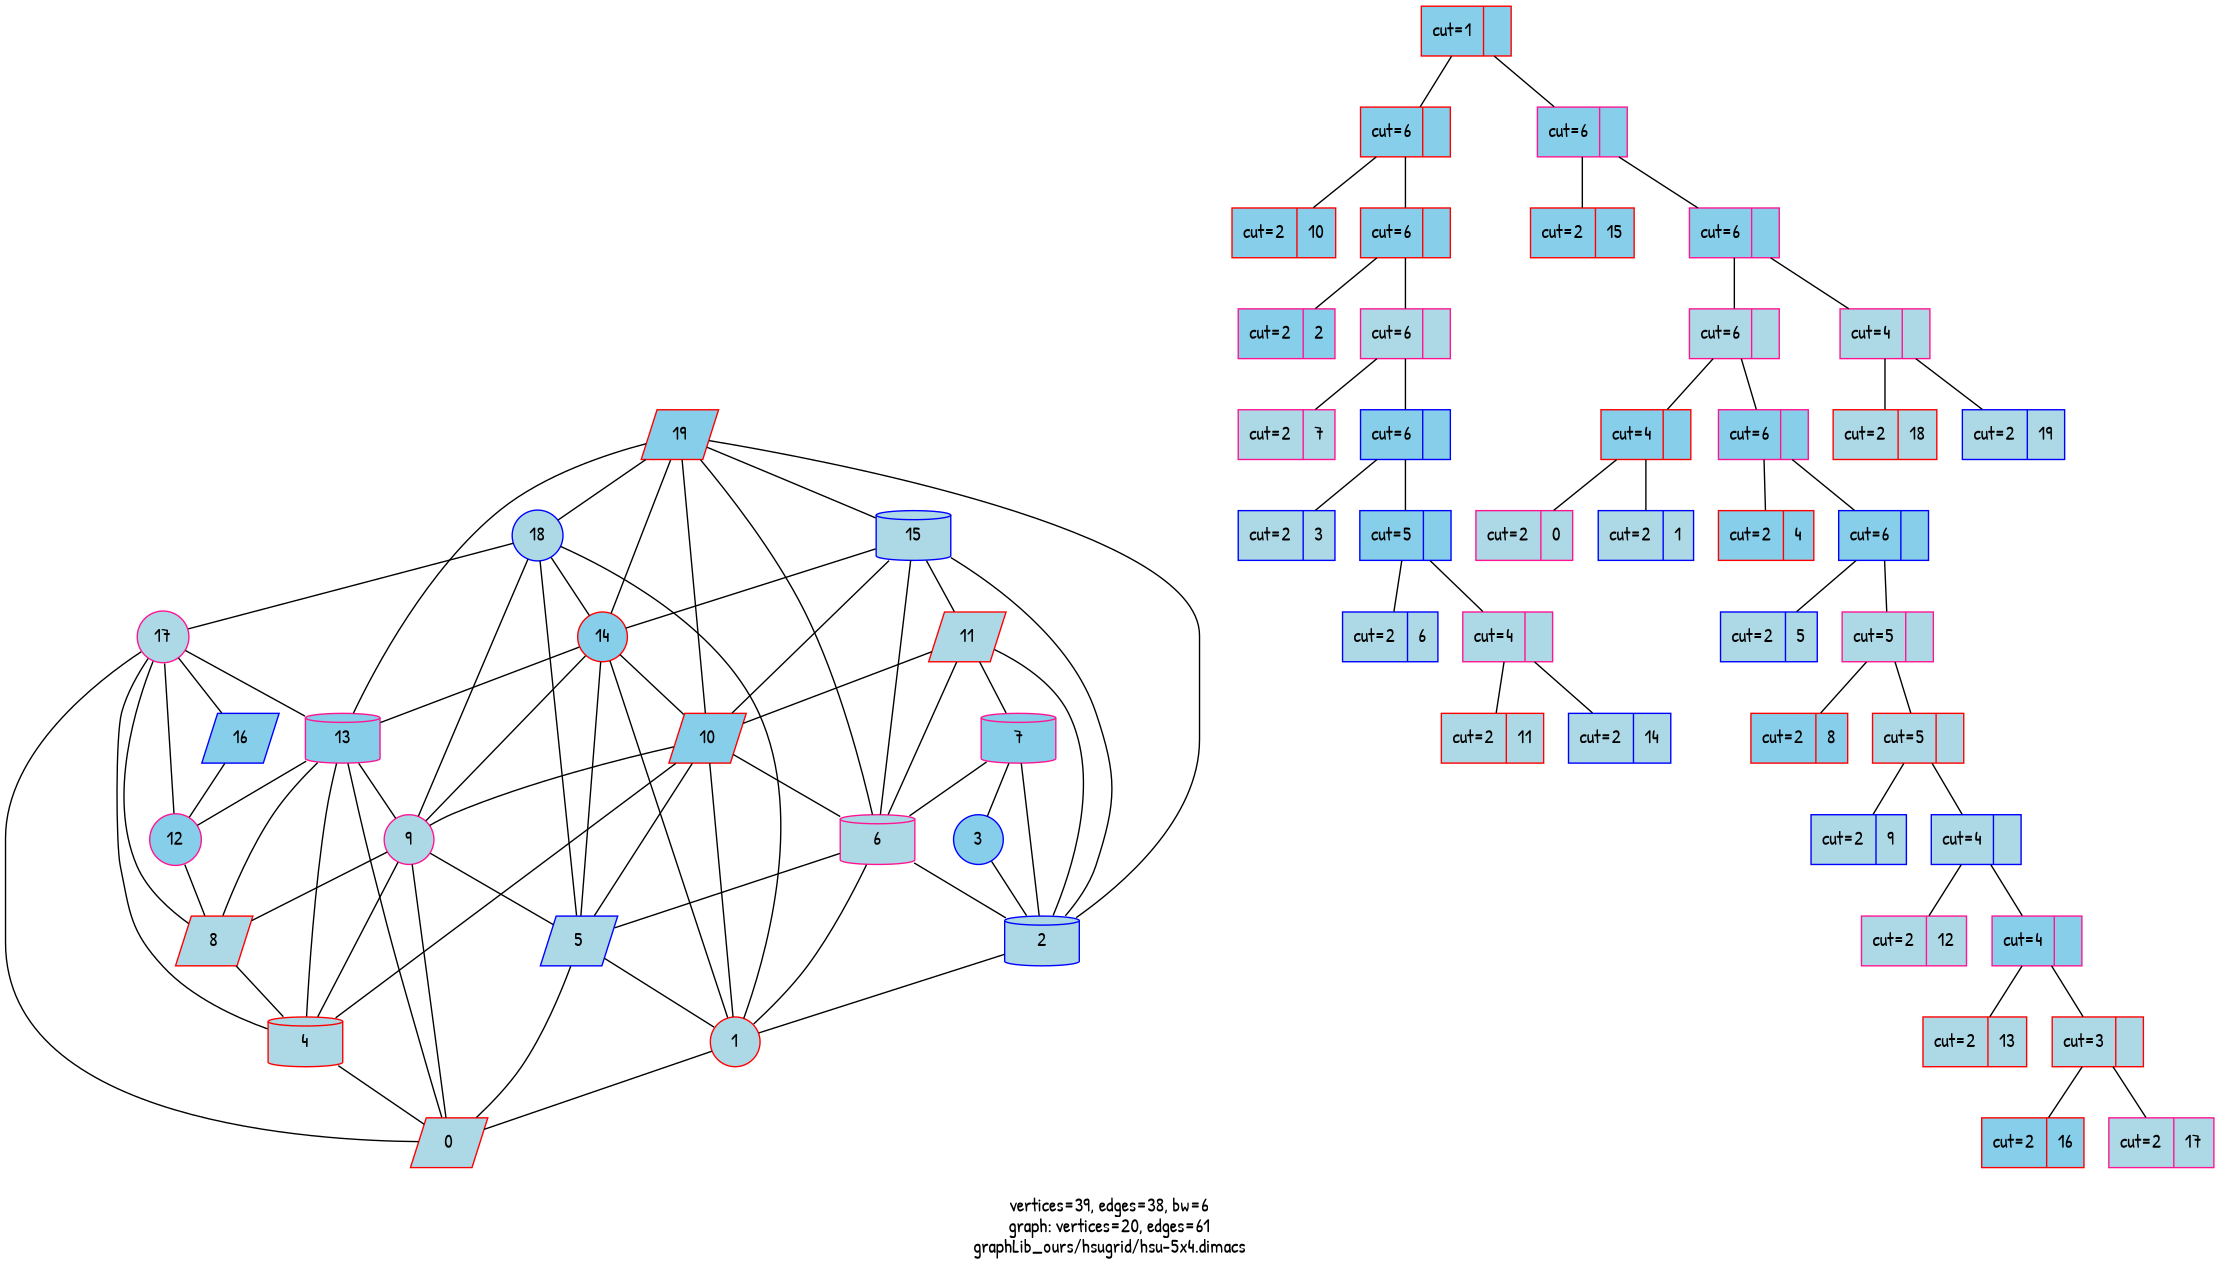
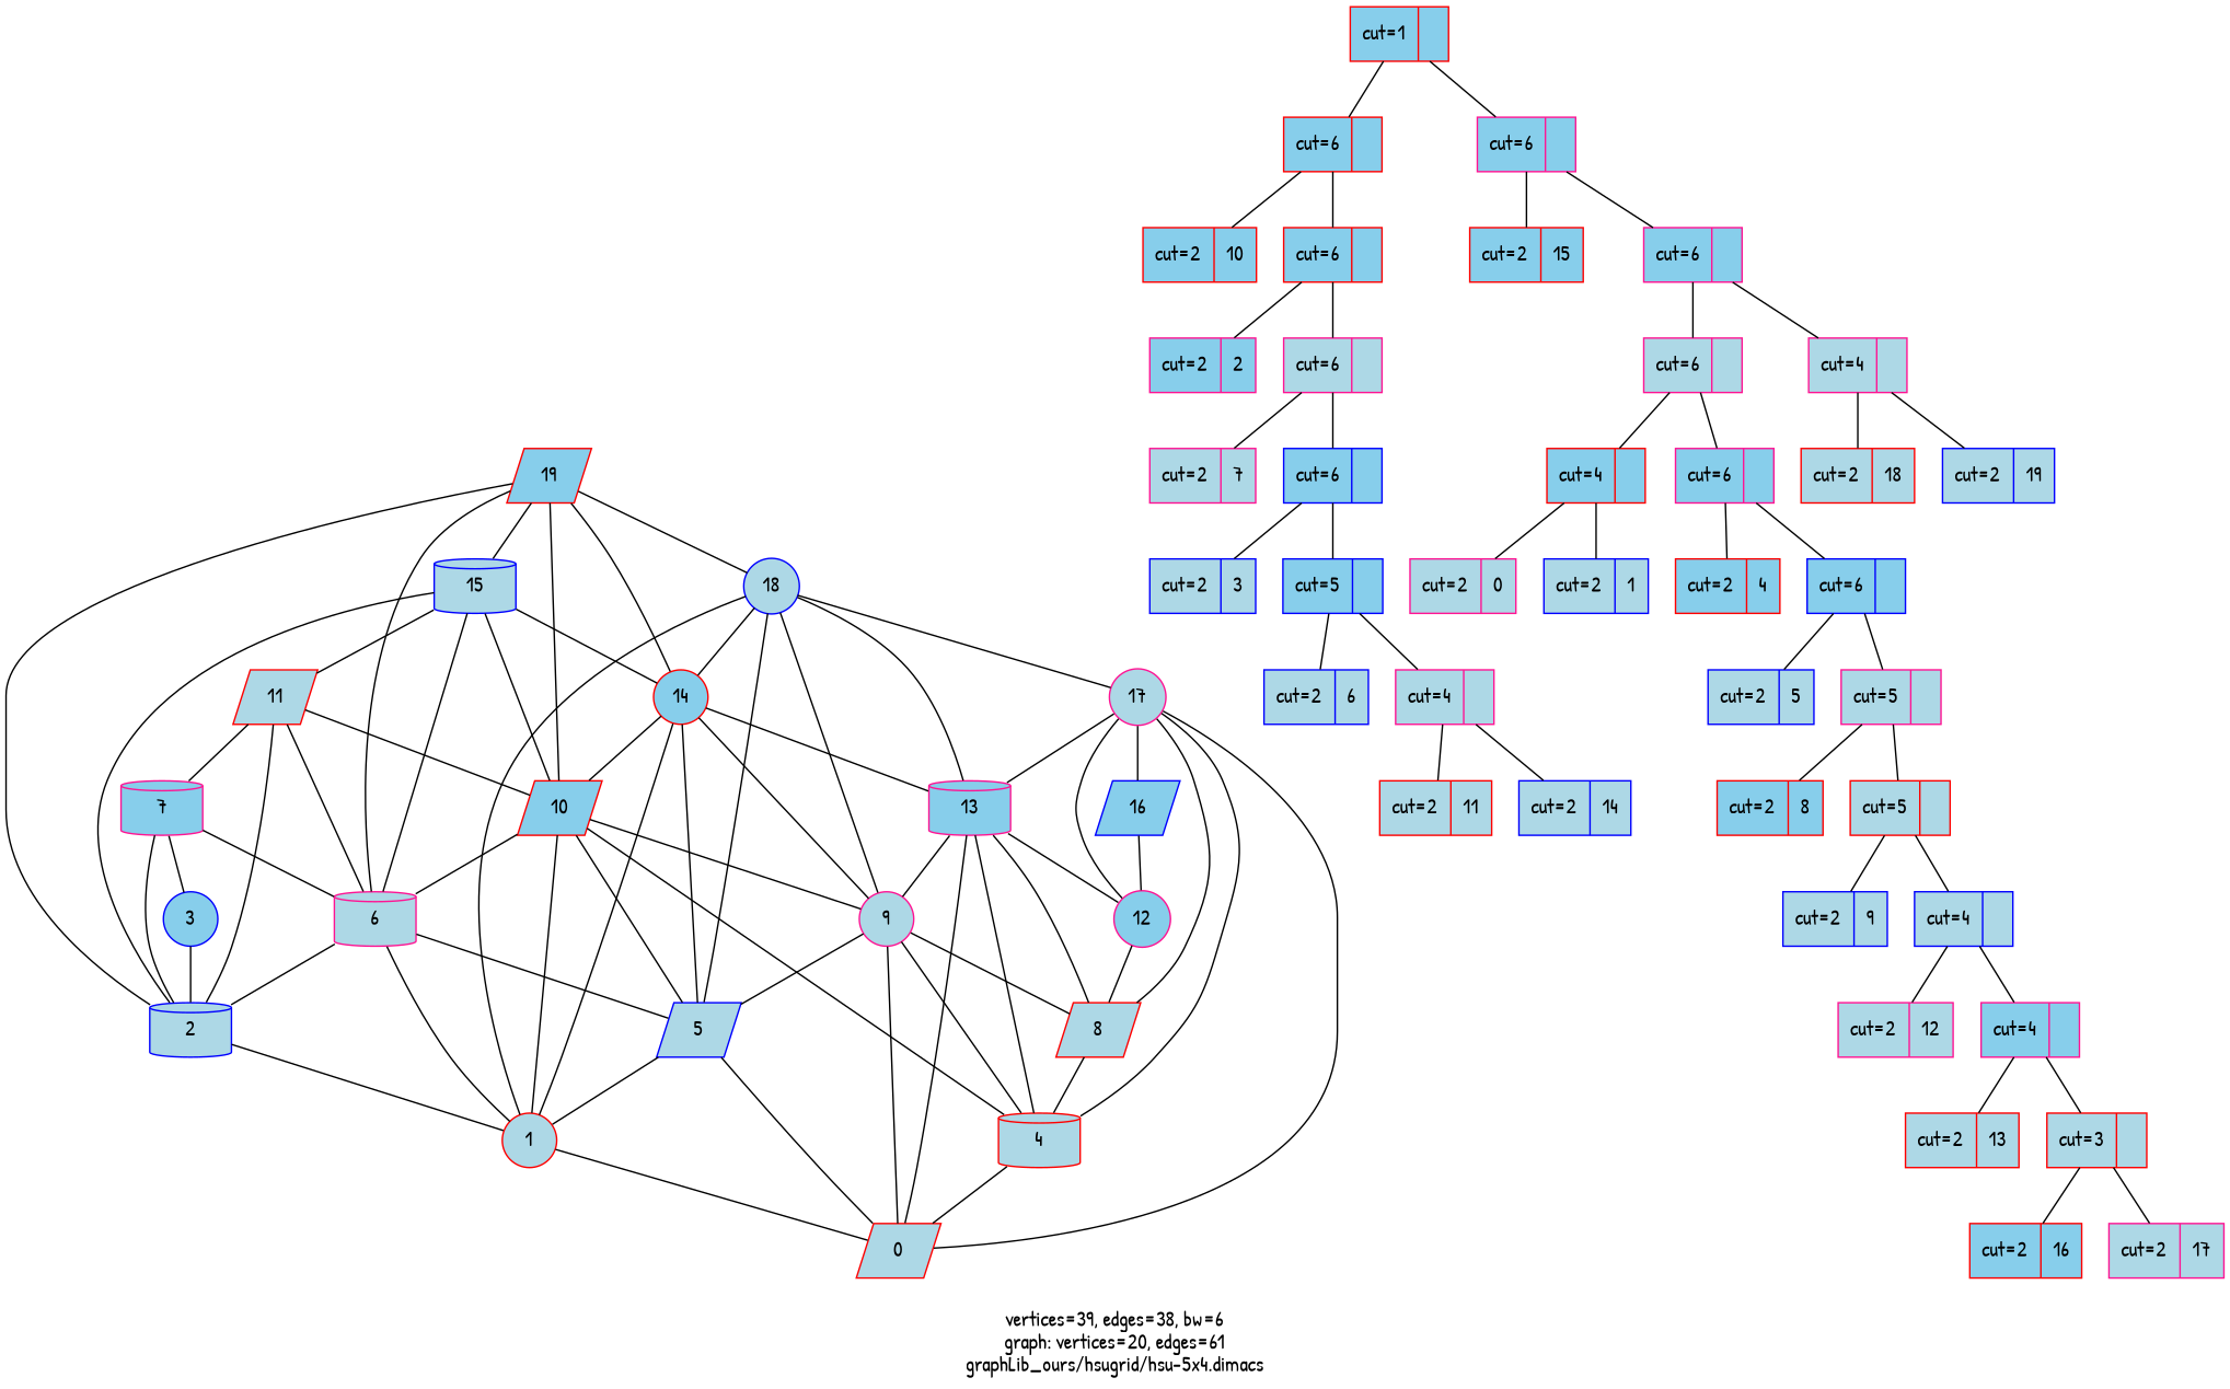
  graph {
    fontname="Patrick Hand"
    label="\nvertices=39, edges=38, bw=6\ngraph: vertices=20, edges=61\ngraphLib_ours/hsugrid/hsu-5x4.dimacs"
    rankdir=BT
    node [color=red fillcolor=lightblue fontname="Patrick Hand" shape=record style=filled]
    edge [fontname="Patrick Hand"]
    n1 [label=0 shape=parallelogram]
    n2 [label=1 shape=circle]
    n3 [label=4 shape=cylinder]
    n4 [color=blue label=5 shape=parallelogram]
    n5 [color=deeppink label=9 shape=circle]
    n6 [color=deeppink fillcolor=skyblue label=13 shape=cylinder]
    n7 [color=deeppink label=17 shape=circle]
    n8 [color=blue label=2 shape=cylinder]
    n9 [color=deeppink label=6 shape=cylinder]
    n10 [fillcolor=skyblue label=10 shape=parallelogram]
    n11 [fillcolor=skyblue label=14 shape=circle]
    n12 [color=blue label=18 shape=circle]
    n13 [color=blue fillcolor=skyblue label=3 shape=circle]
    n14 [color=deeppink fillcolor=skyblue label=7 shape=cylinder]
    n15 [label=11 shape=parallelogram]
    n16 [color=blue label=15 shape=cylinder]
    n17 [fillcolor=skyblue label=19 shape=parallelogram]
    n18 [label=8 shape=parallelogram]
    n19 [color=deeppink fillcolor=skyblue label=12 shape=circle]
    n20 [color=blue fillcolor=skyblue label=16 shape=parallelogram]
    n21 [fillcolor=skyblue label=" cut=1 | "]
    n22 [fillcolor=skyblue label=" cut=6 | "]
    n23 [color=deeppink fillcolor=skyblue label=" cut=6 | "]
    n24 [fillcolor=skyblue label=" cut=2 | <n15> 15"]
    n25 [color=deeppink fillcolor=skyblue label=" cut=6 | "]
    n26 [color=deeppink label=" cut=6 | "]
    n27 [color=deeppink label=" cut=4 | "]
    n28 [label=" cut=2 | <n18> 18"]
    n29 [color=blue label=" cut=2 | <n19> 19"]
    n30 [fillcolor=skyblue label=" cut=4 | "]
    n31 [color=deeppink fillcolor=skyblue label=" cut=6 | "]
    n32 [fillcolor=skyblue label=" cut=2 | <n4> 4"]
    n33 [color=blue fillcolor=skyblue label=" cut=6 | "]
    n34 [color=blue label=" cut=2 | <n5> 5"]
    n35 [color=deeppink label=" cut=5 | "]
    n36 [fillcolor=skyblue label=" cut=2 | <n8> 8"]
    n37 [label=" cut=5 | "]
    n38 [color=blue label=" cut=2 | <n9> 9"]
    n39 [color=blue label=" cut=4 | "]
    n40 [color=deeppink label=" cut=2 | <n12> 12"]
    n41 [color=deeppink fillcolor=skyblue label=" cut=4 | "]
    n42 [label=" cut=2 | <n13> 13"]
    n43 [label=" cut=3 | "]
    n44 [fillcolor=skyblue label=" cut=2 | <n16> 16"]
    n45 [color=deeppink label=" cut=2 | <n17> 17"]
    n46 [color=deeppink label=" cut=2 | <n0> 0"]
    n47 [color=blue label=" cut=2 | <n1> 1"]
    n48 [fillcolor=skyblue label=" cut=2 | <n10> 10"]
    n49 [fillcolor=skyblue label=" cut=6 | "]
    n50 [color=deeppink fillcolor=skyblue label=" cut=2 | <n2> 2"]
    n51 [color=deeppink label=" cut=6 | "]
    n52 [color=deeppink label=" cut=2 | <n7> 7"]
    n53 [color=blue fillcolor=skyblue label=" cut=6 | "]
    n54 [color=blue label=" cut=2 | <n3> 3"]
    n55 [color=blue fillcolor=skyblue label=" cut=5 | "]
    n56 [color=blue label=" cut=2 | <n6> 6"]
    n57 [color=deeppink label=" cut=4 | "]
    n58 [label=" cut=2 | <n11> 11"]
    n59 [color=blue label=" cut=2 | <n14> 14"]
    subgraph sub_1 {
      label="real graph"
      n1
      n2
      n3
      n4
      n5
      n6
      n7
      n8
      n9
      n10
      n11
      n12
      n13
      n14
      n15
      n16
      n17
      n18
      n19
      n20
    }
    n1 -- n2
    n1 -- n3
    n1 -- n4
    n1 -- n5
    n1 -- n6
    n1 -- n7
    n2 -- n4
    n2 -- n8
    n2 -- n9
    n2 -- n10
    n2 -- n11
    n2 -- n12
    n3 -- n5
    n3 -- n6
    n3 -- n7
    n3 -- n10
    n3 -- n18
    n4 -- n5
    n4 -- n9
    n4 -- n10
    n4 -- n11
    n4 -- n12
    n5 -- n6
    n5 -- n10
    n5 -- n11
    n5 -- n12
    n6 -- n7
    n6 -- n11
-   n6 -- n17
+   n6 -- n12
    n7 -- n12
    n8 -- n9
    n8 -- n13
    n8 -- n14
    n8 -- n15
    n8 -- n16
    n8 -- n17
    n9 -- n10
    n9 -- n14
    n9 -- n15
    n9 -- n16
    n9 -- n17
    n10 -- n11
    n10 -- n15
    n10 -- n16
    n10 -- n17
    n11 -- n12
    n11 -- n16
    n11 -- n17
    n12 -- n17
    n13 -- n14
    n14 -- n15
    n15 -- n16
    n16 -- n17
    n18 -- n5
    n18 -- n6
    n18 -- n7
    n18 -- n19
    n19 -- n6
    n19 -- n7
    n19 -- n20
    n20 -- n7
    n22 -- n21
    n23 -- n21
    n24 -- n23
    n25 -- n23
    n26 -- n25
    n27 -- n25
    n28 -- n27
    n29 -- n27
    n30 -- n26
    n31 -- n26
    n32 -- n31
    n33 -- n31
    n34 -- n33
    n35 -- n33
    n36 -- n35
    n37 -- n35
    n38 -- n37
    n39 -- n37
    n40 -- n39
    n41 -- n39
    n42 -- n41
    n43 -- n41
    n44 -- n43
    n45 -- n43
    n46 -- n30
    n47 -- n30
    n48 -- n22
    n49 -- n22
    n50 -- n49
    n51 -- n49
    n52 -- n51
    n53 -- n51
    n54 -- n53
    n55 -- n53
    n56 -- n55
    n57 -- n55
    n58 -- n57
    n59 -- n57
  }
